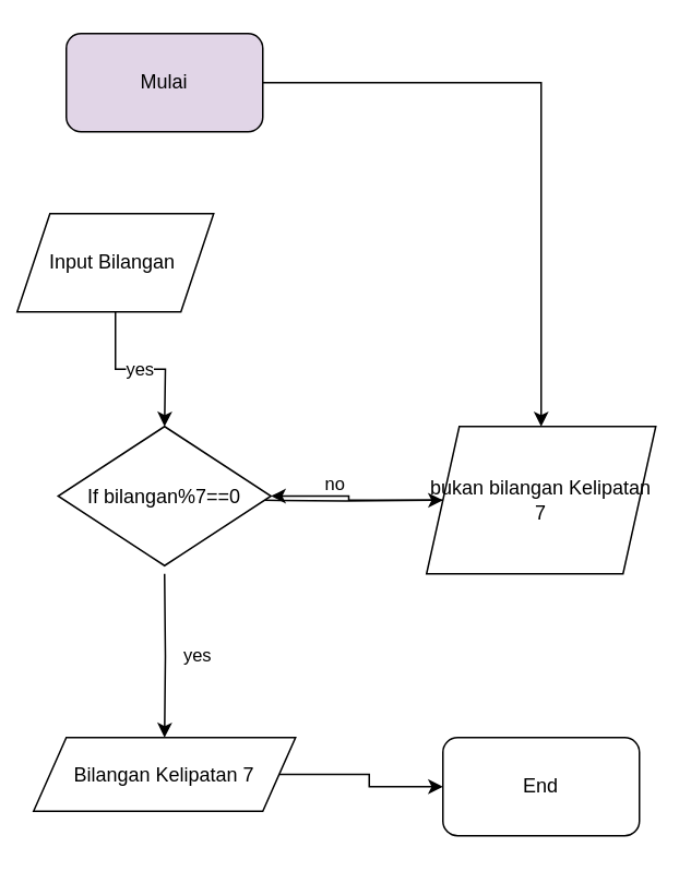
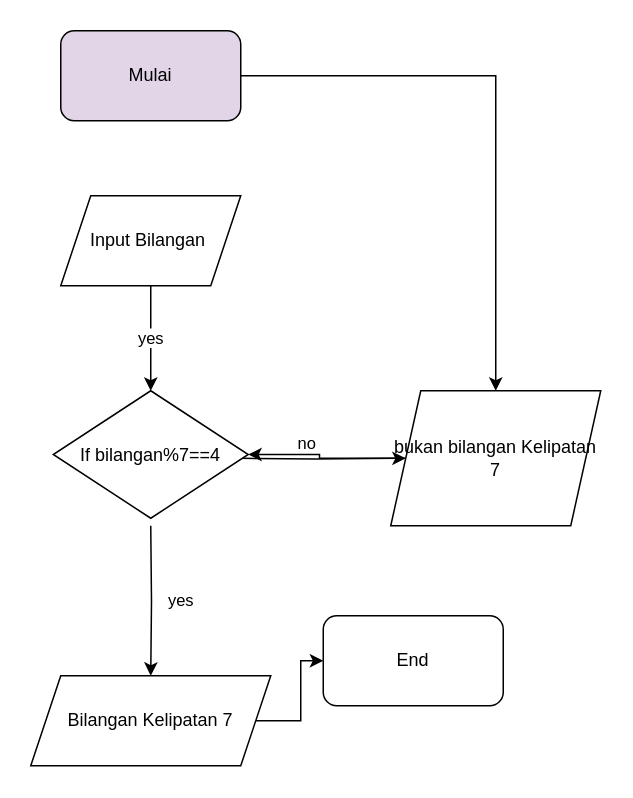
  <mxCell id="0" />
  <mxCell id="1" parent="0" />
  <mxCell id="2" value="" style="edgeStyle=orthogonalEdgeStyle;rounded=0;orthogonalLoop=1;jettySize=auto;html=1;" parent="1" source="3" target="11" edge="1"><mxGeometry relative="1" as="geometry" /></mxCell>
  <mxCell id="3" value="Mulai" style="rounded=1;whiteSpace=wrap;html=1;fillColor=#e1d5e7;" parent="1" vertex="1"><mxGeometry x="40" y="20" width="120" height="60" as="geometry" /></mxCell>
  <mxCell id="4" value="yes" style="edgeStyle=orthogonalEdgeStyle;rounded=0;orthogonalLoop=1;jettySize=auto;html=1;" parent="1" source="5" edge="1"><mxGeometry relative="1" as="geometry"><mxPoint x="100" y="260" as="targetPoint" /></mxGeometry></mxCell>
- <mxCell id="5" value="Input Bilangan&amp;nbsp;" style="shape=parallelogram;perimeter=parallelogramPerimeter;whiteSpace=wrap;html=1;fixedSize=1;" parent="1" vertex="1"><mxGeometry x="10" y="130" width="120" height="60" as="geometry" /></mxCell>
+ <mxCell id="5" value="Input Bilangan&amp;nbsp;" style="shape=parallelogram;perimeter=parallelogramPerimeter;whiteSpace=wrap;html=1;fixedSize=1;" parent="1" vertex="1"><mxGeometry x="40" y="130" width="120" height="60" as="geometry" /></mxCell>
  <mxCell id="6" value="yes" style="edgeStyle=orthogonalEdgeStyle;rounded=0;orthogonalLoop=1;jettySize=auto;html=1;" parent="1" target="9" edge="1"><mxGeometry y="20" relative="1" as="geometry"><mxPoint as="offset" /><mxPoint x="100" y="350" as="sourcePoint" /></mxGeometry></mxCell>
  <mxCell id="7" value="no" style="edgeStyle=orthogonalEdgeStyle;rounded=0;orthogonalLoop=1;jettySize=auto;html=1;" parent="1" target="11" edge="1"><mxGeometry x="-0.2" y="10" relative="1" as="geometry"><mxPoint as="offset" /><mxPoint x="160" y="305" as="sourcePoint" /></mxGeometry></mxCell>
  <mxCell id="8" value="" style="edgeStyle=orthogonalEdgeStyle;rounded=0;orthogonalLoop=1;jettySize=auto;html=1;" parent="1" source="9" target="12" edge="1"><mxGeometry relative="1" as="geometry" /></mxCell>
- <mxCell id="9" value="Bilangan Kelipatan 7" style="shape=parallelogram;perimeter=parallelogramPerimeter;whiteSpace=wrap;html=1;fixedSize=1;" parent="1" vertex="1"><mxGeometry x="20" y="450" width="160" height="45" as="geometry" /></mxCell>
+ <mxCell id="9" value="Bilangan Kelipatan 7" style="shape=parallelogram;perimeter=parallelogramPerimeter;whiteSpace=wrap;html=1;fixedSize=1;" parent="1" vertex="1"><mxGeometry x="20" y="450" width="160" height="60" as="geometry" /></mxCell>
  <mxCell id="10" value="" style="edgeStyle=orthogonalEdgeStyle;rounded=0;orthogonalLoop=1;jettySize=auto;html=1;" parent="1" source="11" target="13" edge="1"><mxGeometry relative="1" as="geometry" /></mxCell>
  <mxCell id="11" value="bukan bilangan Kelipatan 7" style="shape=parallelogram;perimeter=parallelogramPerimeter;whiteSpace=wrap;html=1;fixedSize=1;rounded=0;" parent="1" vertex="1"><mxGeometry x="260" y="260" width="140" height="90" as="geometry" /></mxCell>
- <mxCell id="12" value="End" style="rounded=1;whiteSpace=wrap;html=1;" parent="1" vertex="1"><mxGeometry x="270" y="450" width="120" height="60" as="geometry" /></mxCell>
- <mxCell id="13" value="If bilangan%7==0" style="rhombus;whiteSpace=wrap;html=1;" parent="1" vertex="1"><mxGeometry x="35" y="260" width="130" height="85" as="geometry" /></mxCell>
+ <mxCell id="12" value="End" style="rounded=1;whiteSpace=wrap;html=1;" parent="1" vertex="1"><mxGeometry x="215" y="410" width="120" height="60" as="geometry" /></mxCell>
+ <mxCell id="13" value="If bilangan%7==4" style="rhombus;whiteSpace=wrap;html=1;" parent="1" vertex="1"><mxGeometry x="35" y="260" width="130" height="85" as="geometry" /></mxCell>
